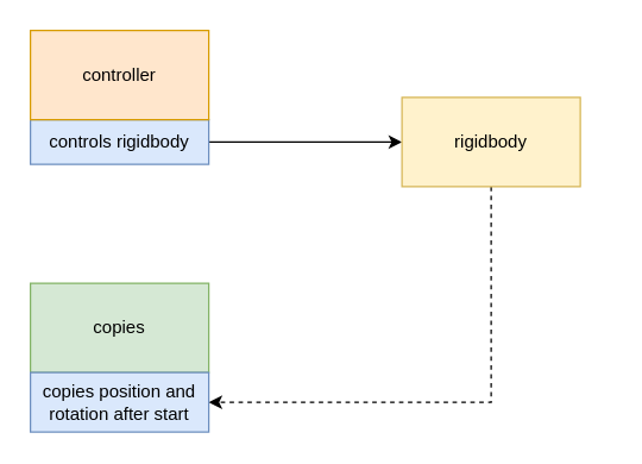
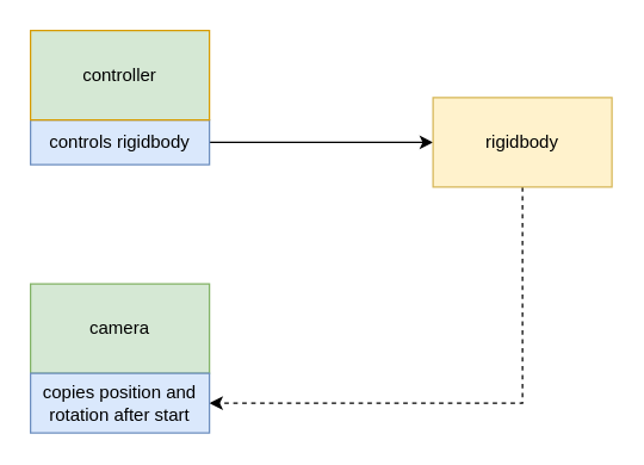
  <mxCell id="0" />
  <mxCell id="1" parent="0" />
  <mxCell id="2" style="edgeStyle=orthogonalEdgeStyle;rounded=0;orthogonalLoop=1;jettySize=auto;html=1;" edge="1" parent="1" source="3" target="6"><mxGeometry relative="1" as="geometry" /></mxCell>
  <mxCell id="3" value="controls rigidbody" style="rounded=0;whiteSpace=wrap;html=1;fillColor=#dae8fc;strokeColor=#6c8ebf;" vertex="1" parent="1"><mxGeometry x="20" y="80" width="120" height="30" as="geometry" /></mxCell>
- <mxCell id="4" value="controller" style="rounded=0;whiteSpace=wrap;html=1;fillColor=#ffe6cc;strokeColor=#d79b00;" vertex="1" parent="1"><mxGeometry x="20" y="20" width="120" height="60" as="geometry" /></mxCell>
+ <mxCell id="4" value="controller" style="rounded=0;whiteSpace=wrap;html=1;fillColor=#d5e8d4;strokeColor=#d79b00;" vertex="1" parent="1"><mxGeometry x="20" y="20" width="120" height="60" as="geometry" /></mxCell>
  <mxCell id="5" style="edgeStyle=orthogonalEdgeStyle;rounded=0;orthogonalLoop=1;jettySize=auto;html=1;entryX=1;entryY=0.5;entryDx=0;entryDy=0;exitX=0.5;exitY=1;exitDx=0;exitDy=0;dashed=1;" edge="1" parent="1" source="6" target="8"><mxGeometry relative="1" as="geometry" /></mxCell>
- <mxCell id="6" value="rigidbody" style="rounded=0;whiteSpace=wrap;html=1;fillColor=#fff2cc;strokeColor=#d6b656;" vertex="1" parent="1"><mxGeometry x="270" y="65" width="120" height="60" as="geometry" /></mxCell>
- <mxCell id="7" value="copies" style="rounded=0;whiteSpace=wrap;html=1;fillColor=#d5e8d4;strokeColor=#82b366;" vertex="1" parent="1"><mxGeometry x="20" y="190" width="120" height="60" as="geometry" /></mxCell>
+ <mxCell id="6" value="rigidbody" style="rounded=0;whiteSpace=wrap;html=1;fillColor=#fff2cc;strokeColor=#d6b656;" vertex="1" parent="1"><mxGeometry x="290" y="65" width="120" height="60" as="geometry" /></mxCell>
+ <mxCell id="7" value="camera" style="rounded=0;whiteSpace=wrap;html=1;fillColor=#d5e8d4;strokeColor=#82b366;" vertex="1" parent="1"><mxGeometry x="20" y="190" width="120" height="60" as="geometry" /></mxCell>
  <mxCell id="8" value="copies position and rotation after start" style="rounded=0;whiteSpace=wrap;html=1;fillColor=#dae8fc;strokeColor=#6c8ebf;" vertex="1" parent="1"><mxGeometry x="20" y="250" width="120" height="40" as="geometry" /></mxCell>
